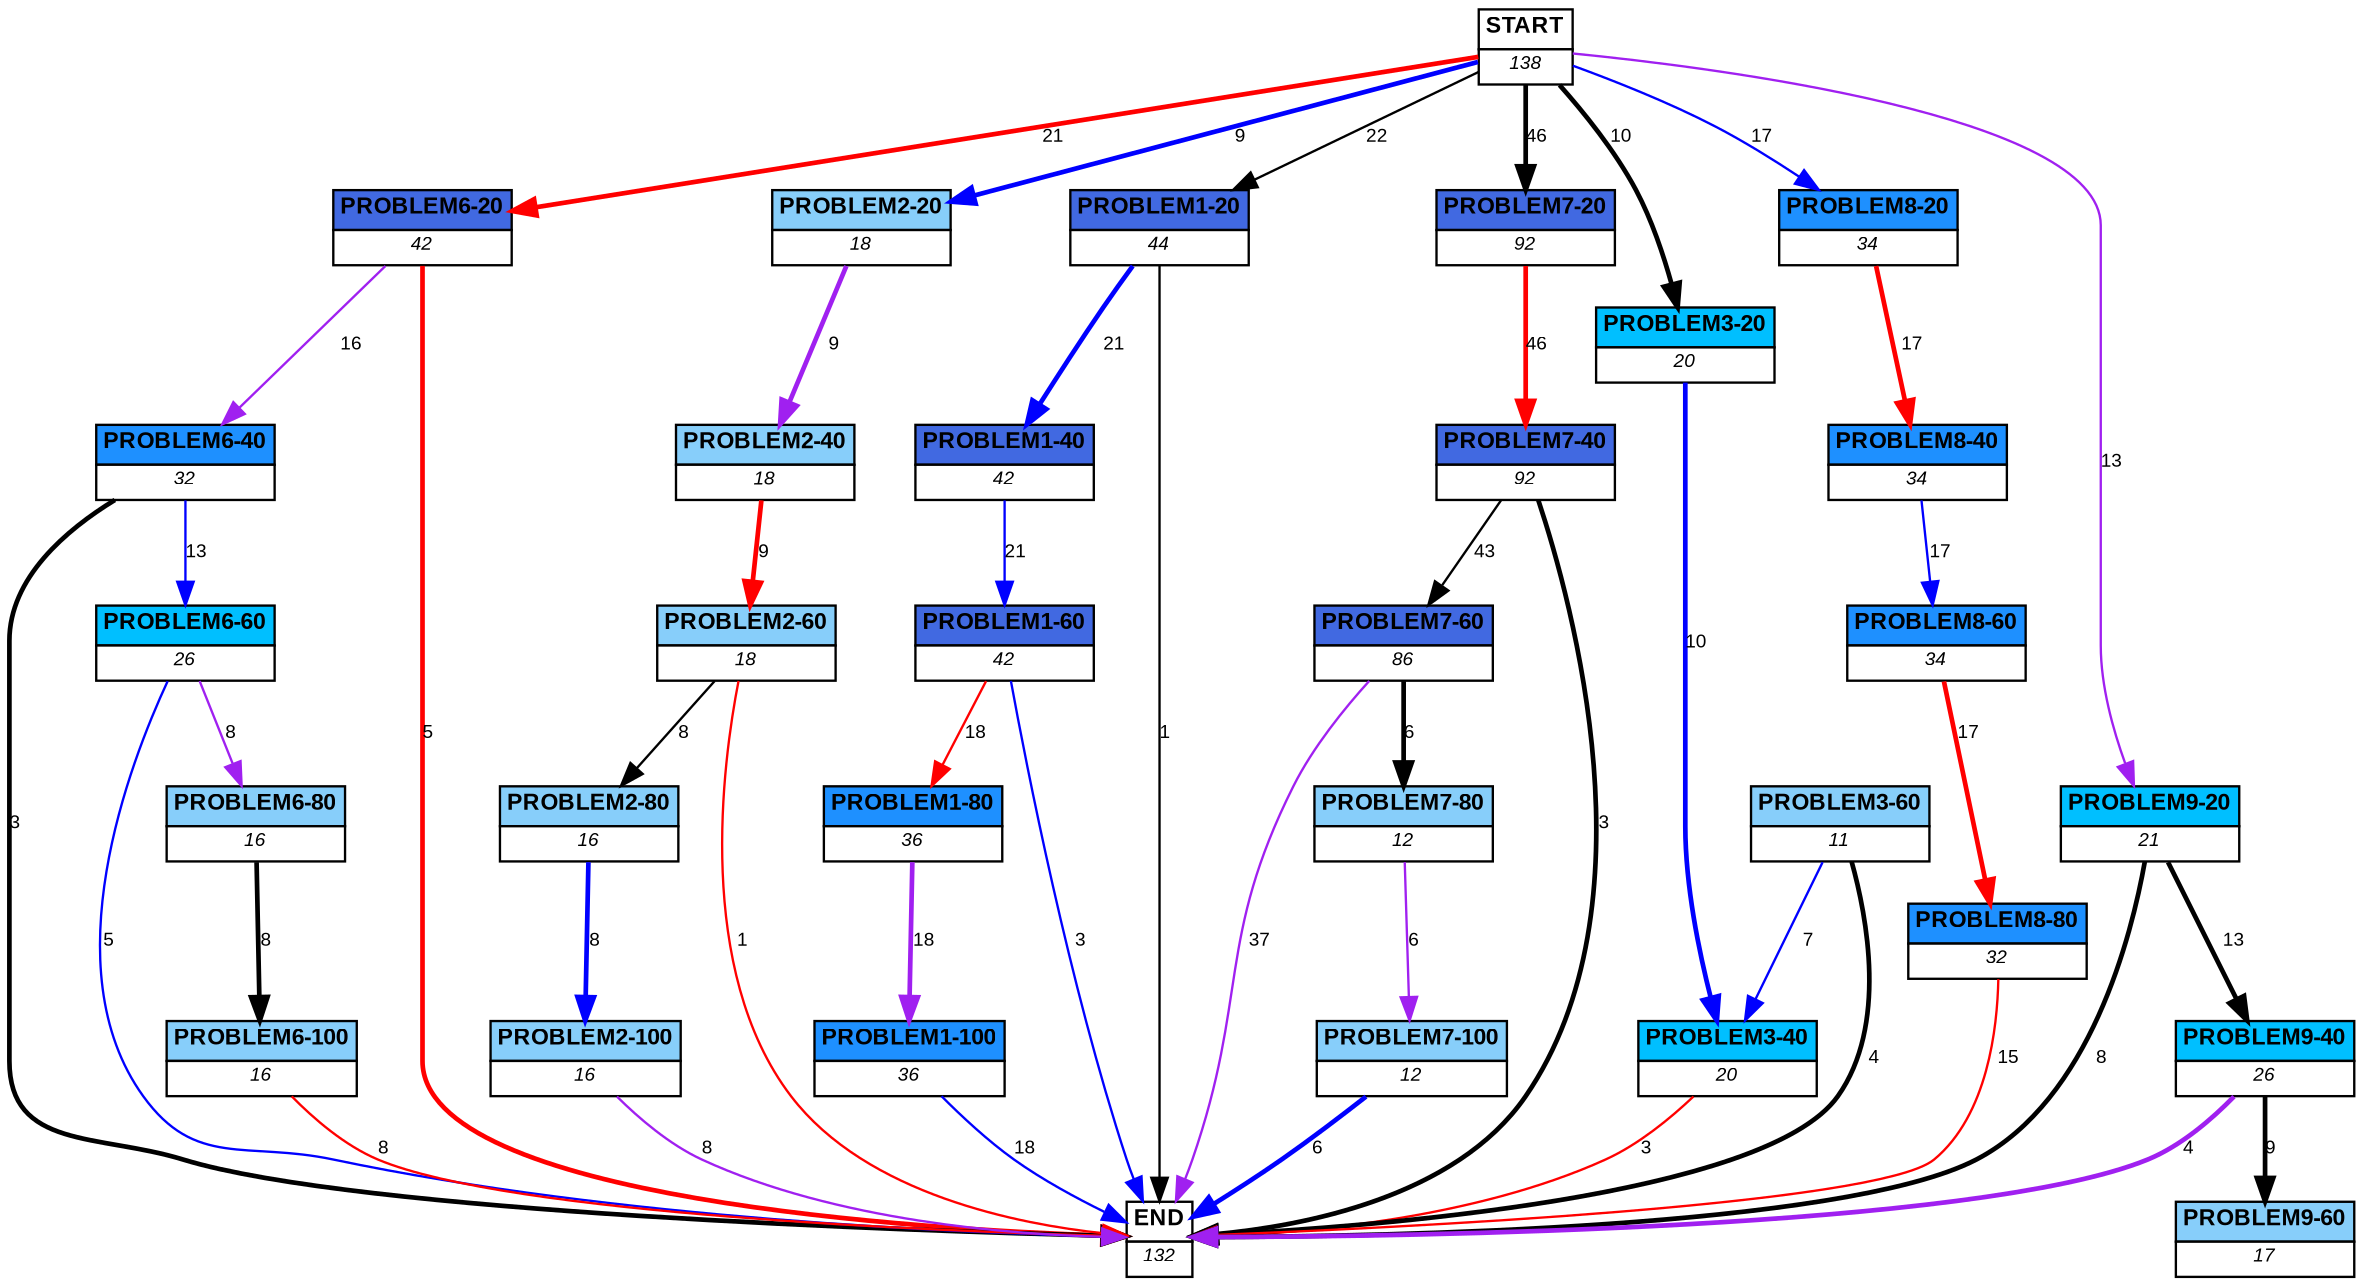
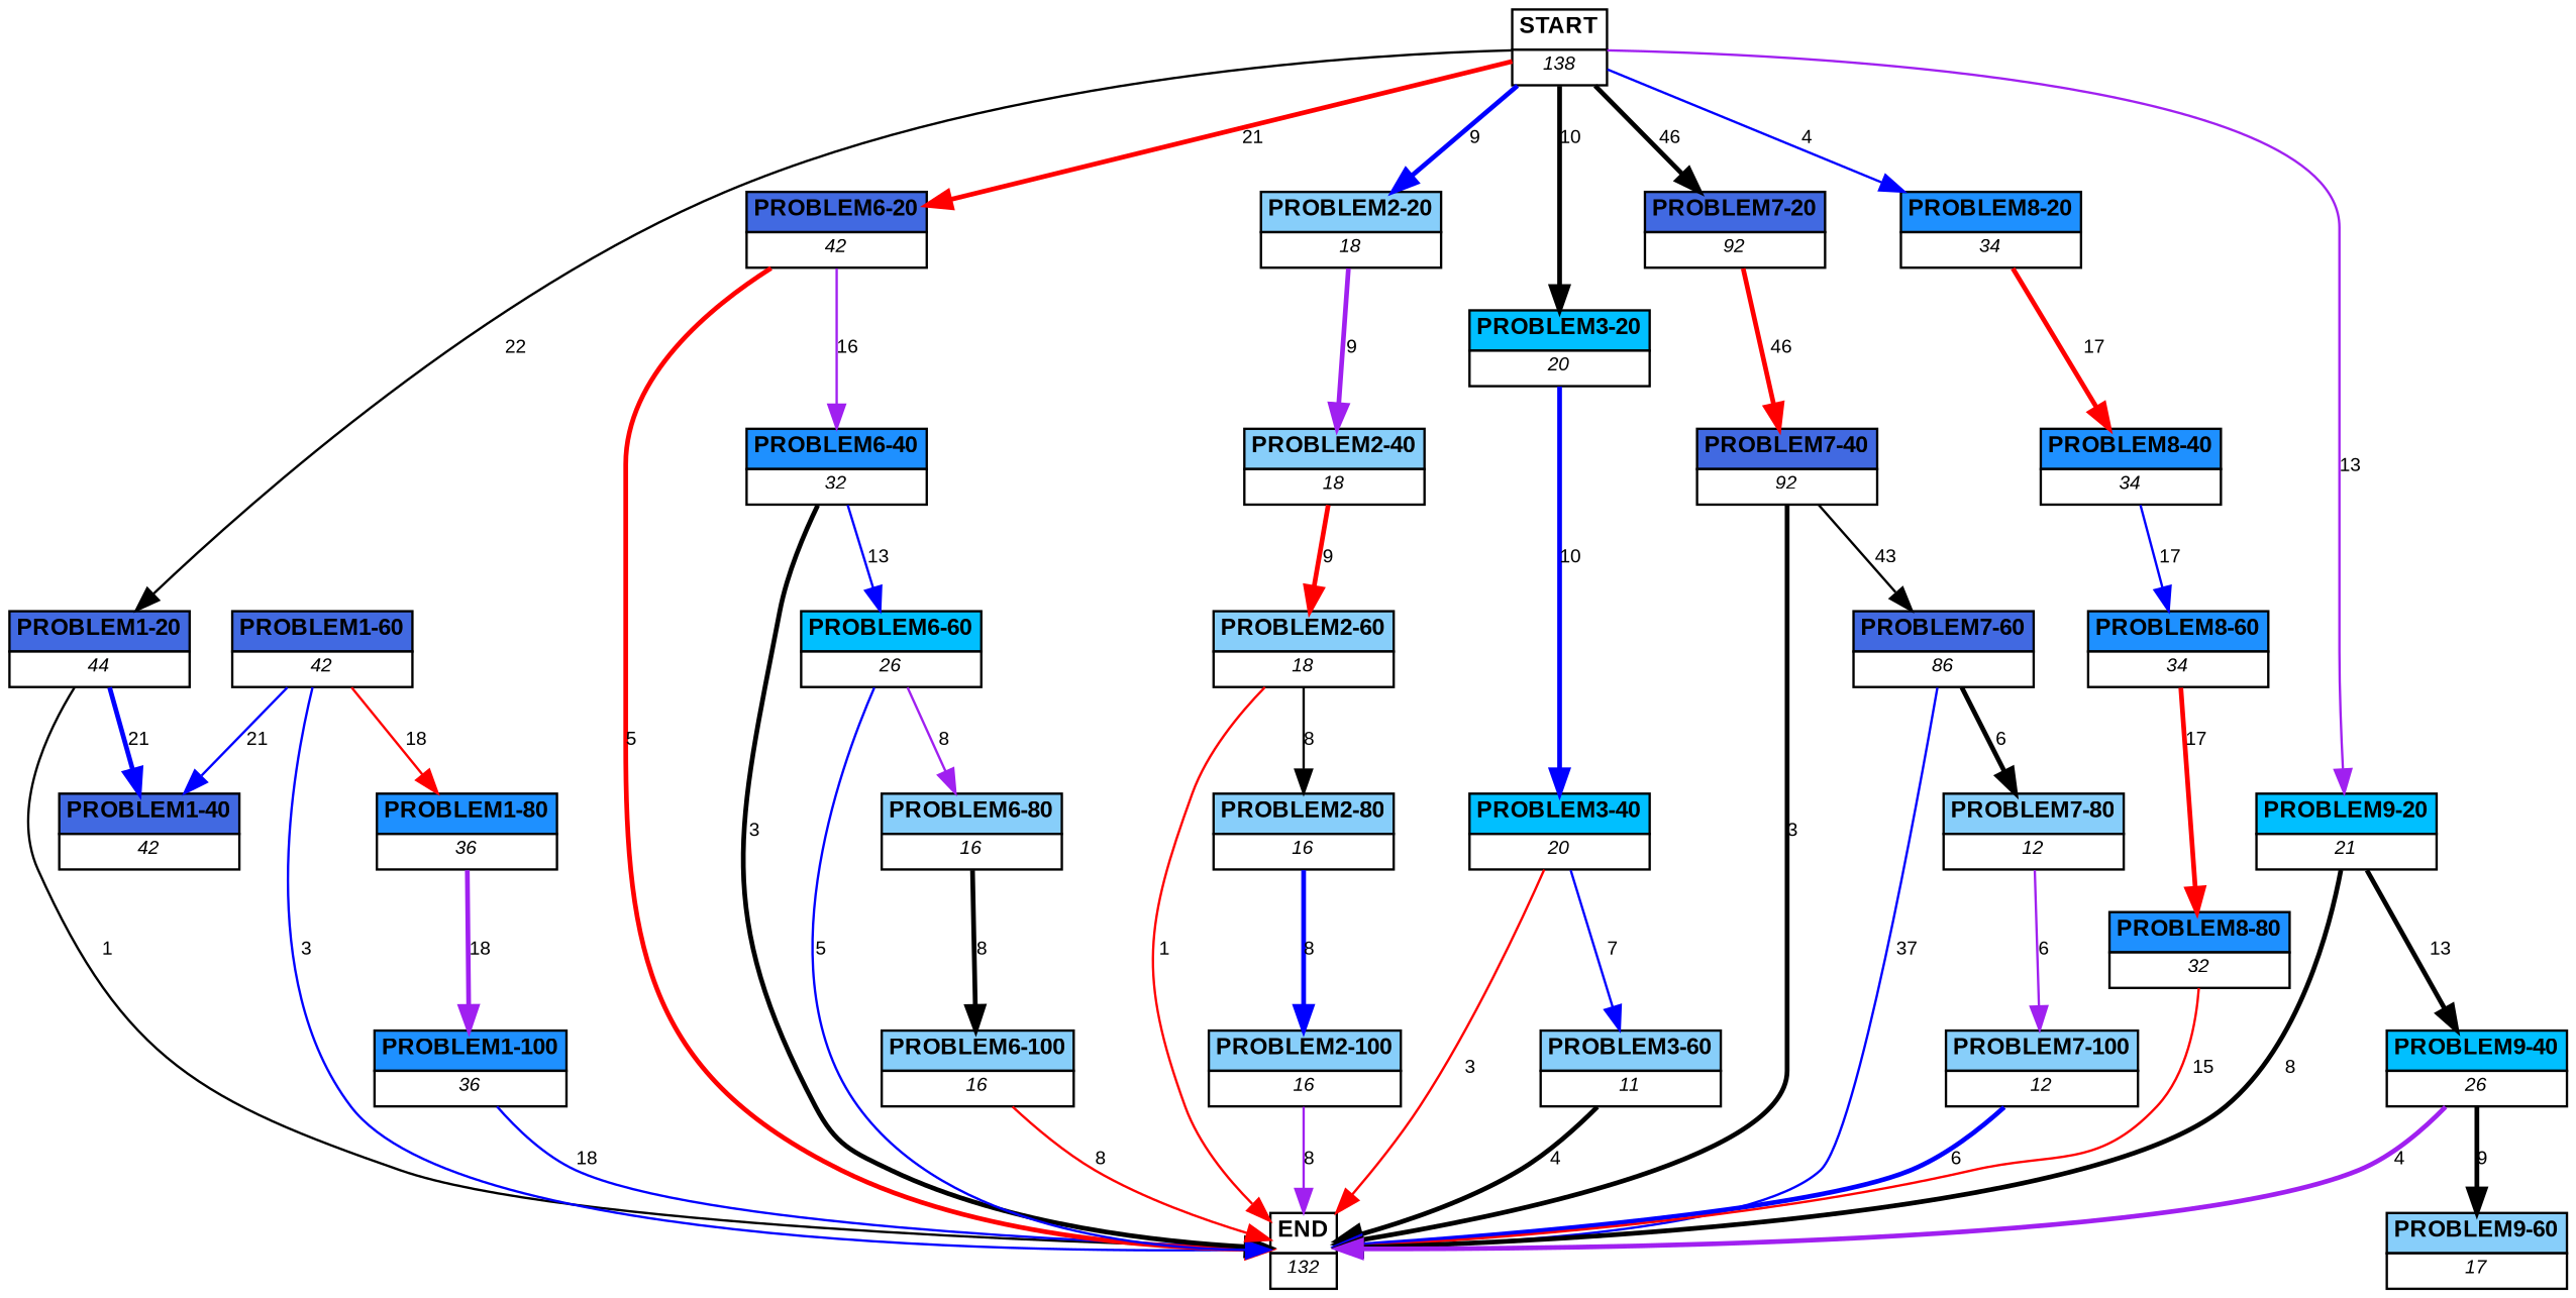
  digraph {
    node [shape=plain]
    edge [color=blue fontname=Arial fontsize=8 labelfloat=false style=bold]
    n1 [label=<<table border="0" cellborder="1" cellspacing="0"><tr><td bgcolor="royalblue"><FONT face="Arial" POINT-SIZE="10"><b>PROBLEM1-20</b></FONT></td></tr><tr><td bgcolor="white"><FONT face="Arial" POINT-SIZE="8"><i>44</i></FONT></td></tr></table>>]
    n2 [label=<<table border="0" cellborder="1" cellspacing="0"><tr><td bgcolor="royalblue"><FONT face="Arial" POINT-SIZE="10"><b>PROBLEM1-40</b></FONT></td></tr><tr><td bgcolor="white"><FONT face="Arial" POINT-SIZE="8"><i>42</i></FONT></td></tr></table>>]
    n3 [label=<<table border="0" cellborder="1" cellspacing="0"><tr><td bgcolor="white"><FONT face="Arial" POINT-SIZE="10"><b>END</b></FONT></td></tr><tr><td bgcolor="white"><FONT face="Arial" POINT-SIZE="8"><i>132</i></FONT></td></tr></table>>]
    n4 [label=<<table border="0" cellborder="1" cellspacing="0"><tr><td bgcolor="royalblue"><FONT face="Arial" POINT-SIZE="10"><b>PROBLEM1-60</b></FONT></td></tr><tr><td bgcolor="white"><FONT face="Arial" POINT-SIZE="8"><i>42</i></FONT></td></tr></table>>]
    n5 [label=<<table border="0" cellborder="1" cellspacing="0"><tr><td bgcolor="dodgerblue"><FONT face="Arial" POINT-SIZE="10"><b>PROBLEM1-80</b></FONT></td></tr><tr><td bgcolor="white"><FONT face="Arial" POINT-SIZE="8"><i>36</i></FONT></td></tr></table>>]
    n6 [label=<<table border="0" cellborder="1" cellspacing="0"><tr><td bgcolor="dodgerblue"><FONT face="Arial" POINT-SIZE="10"><b>PROBLEM1-100</b></FONT></td></tr><tr><td bgcolor="white"><FONT face="Arial" POINT-SIZE="8"><i>36</i></FONT></td></tr></table>>]
    n7 [label=<<table border="0" cellborder="1" cellspacing="0"><tr><td bgcolor="royalblue"><FONT face="Arial" POINT-SIZE="10"><b>PROBLEM6-20</b></FONT></td></tr><tr><td bgcolor="white"><FONT face="Arial" POINT-SIZE="8"><i>42</i></FONT></td></tr></table>>]
    n8 [label=<<table border="0" cellborder="1" cellspacing="0"><tr><td bgcolor="dodgerblue"><FONT face="Arial" POINT-SIZE="10"><b>PROBLEM6-40</b></FONT></td></tr><tr><td bgcolor="white"><FONT face="Arial" POINT-SIZE="8"><i>32</i></FONT></td></tr></table>>]
    n9 [label=<<table border="0" cellborder="1" cellspacing="0"><tr><td bgcolor="deepskyblue"><FONT face="Arial" POINT-SIZE="10"><b>PROBLEM6-60</b></FONT></td></tr><tr><td bgcolor="white"><FONT face="Arial" POINT-SIZE="8"><i>26</i></FONT></td></tr></table>>]
    n10 [label=<<table border="0" cellborder="1" cellspacing="0"><tr><td bgcolor="lightskyblue"><FONT face="Arial" POINT-SIZE="10"><b>PROBLEM6-80</b></FONT></td></tr><tr><td bgcolor="white"><FONT face="Arial" POINT-SIZE="8"><i>16</i></FONT></td></tr></table>>]
    n11 [label=<<table border="0" cellborder="1" cellspacing="0"><tr><td bgcolor="lightskyblue"><FONT face="Arial" POINT-SIZE="10"><b>PROBLEM6-100</b></FONT></td></tr><tr><td bgcolor="white"><FONT face="Arial" POINT-SIZE="8"><i>16</i></FONT></td></tr></table>>]
    n12 [label=<<table border="0" cellborder="1" cellspacing="0"><tr><td bgcolor="lightskyblue"><FONT face="Arial" POINT-SIZE="10"><b>PROBLEM2-20</b></FONT></td></tr><tr><td bgcolor="white"><FONT face="Arial" POINT-SIZE="8"><i>18</i></FONT></td></tr></table>>]
    n13 [label=<<table border="0" cellborder="1" cellspacing="0"><tr><td bgcolor="lightskyblue"><FONT face="Arial" POINT-SIZE="10"><b>PROBLEM2-40</b></FONT></td></tr><tr><td bgcolor="white"><FONT face="Arial" POINT-SIZE="8"><i>18</i></FONT></td></tr></table>>]
    n14 [label=<<table border="0" cellborder="1" cellspacing="0"><tr><td bgcolor="lightskyblue"><FONT face="Arial" POINT-SIZE="10"><b>PROBLEM2-60</b></FONT></td></tr><tr><td bgcolor="white"><FONT face="Arial" POINT-SIZE="8"><i>18</i></FONT></td></tr></table>>]
    n15 [label=<<table border="0" cellborder="1" cellspacing="0"><tr><td bgcolor="lightskyblue"><FONT face="Arial" POINT-SIZE="10"><b>PROBLEM2-80</b></FONT></td></tr><tr><td bgcolor="white"><FONT face="Arial" POINT-SIZE="8"><i>16</i></FONT></td></tr></table>>]
    n16 [label=<<table border="0" cellborder="1" cellspacing="0"><tr><td bgcolor="lightskyblue"><FONT face="Arial" POINT-SIZE="10"><b>PROBLEM2-100</b></FONT></td></tr><tr><td bgcolor="white"><FONT face="Arial" POINT-SIZE="8"><i>16</i></FONT></td></tr></table>>]
    n17 [label=<<table border="0" cellborder="1" cellspacing="0"><tr><td bgcolor="deepskyblue"><FONT face="Arial" POINT-SIZE="10"><b>PROBLEM3-20</b></FONT></td></tr><tr><td bgcolor="white"><FONT face="Arial" POINT-SIZE="8"><i>20</i></FONT></td></tr></table>>]
    n18 [label=<<table border="0" cellborder="1" cellspacing="0"><tr><td bgcolor="deepskyblue"><FONT face="Arial" POINT-SIZE="10"><b>PROBLEM3-40</b></FONT></td></tr><tr><td bgcolor="white"><FONT face="Arial" POINT-SIZE="8"><i>20</i></FONT></td></tr></table>>]
    n19 [label=<<table border="0" cellborder="1" cellspacing="0"><tr><td bgcolor="lightskyblue"><FONT face="Arial" POINT-SIZE="10"><b>PROBLEM3-60</b></FONT></td></tr><tr><td bgcolor="white"><FONT face="Arial" POINT-SIZE="8"><i>11</i></FONT></td></tr></table>>]
    n20 [label=<<table border="0" cellborder="1" cellspacing="0"><tr><td bgcolor="royalblue"><FONT face="Arial" POINT-SIZE="10"><b>PROBLEM7-20</b></FONT></td></tr><tr><td bgcolor="white"><FONT face="Arial" POINT-SIZE="8"><i>92</i></FONT></td></tr></table>>]
    n21 [label=<<table border="0" cellborder="1" cellspacing="0"><tr><td bgcolor="royalblue"><FONT face="Arial" POINT-SIZE="10"><b>PROBLEM7-40</b></FONT></td></tr><tr><td bgcolor="white"><FONT face="Arial" POINT-SIZE="8"><i>92</i></FONT></td></tr></table>>]
    n22 [label=<<table border="0" cellborder="1" cellspacing="0"><tr><td bgcolor="royalblue"><FONT face="Arial" POINT-SIZE="10"><b>PROBLEM7-60</b></FONT></td></tr><tr><td bgcolor="white"><FONT face="Arial" POINT-SIZE="8"><i>86</i></FONT></td></tr></table>>]
    n23 [label=<<table border="0" cellborder="1" cellspacing="0"><tr><td bgcolor="lightskyblue"><FONT face="Arial" POINT-SIZE="10"><b>PROBLEM7-80</b></FONT></td></tr><tr><td bgcolor="white"><FONT face="Arial" POINT-SIZE="8"><i>12</i></FONT></td></tr></table>>]
    n24 [label=<<table border="0" cellborder="1" cellspacing="0"><tr><td bgcolor="lightskyblue"><FONT face="Arial" POINT-SIZE="10"><b>PROBLEM7-100</b></FONT></td></tr><tr><td bgcolor="white"><FONT face="Arial" POINT-SIZE="8"><i>12</i></FONT></td></tr></table>>]
    n25 [label=<<table border="0" cellborder="1" cellspacing="0"><tr><td bgcolor="dodgerblue"><FONT face="Arial" POINT-SIZE="10"><b>PROBLEM8-20</b></FONT></td></tr><tr><td bgcolor="white"><FONT face="Arial" POINT-SIZE="8"><i>34</i></FONT></td></tr></table>>]
    n26 [label=<<table border="0" cellborder="1" cellspacing="0"><tr><td bgcolor="dodgerblue"><FONT face="Arial" POINT-SIZE="10"><b>PROBLEM8-40</b></FONT></td></tr><tr><td bgcolor="white"><FONT face="Arial" POINT-SIZE="8"><i>34</i></FONT></td></tr></table>>]
    n27 [label=<<table border="0" cellborder="1" cellspacing="0"><tr><td bgcolor="dodgerblue"><FONT face="Arial" POINT-SIZE="10"><b>PROBLEM8-60</b></FONT></td></tr><tr><td bgcolor="white"><FONT face="Arial" POINT-SIZE="8"><i>34</i></FONT></td></tr></table>>]
    n28 [label=<<table border="0" cellborder="1" cellspacing="0"><tr><td bgcolor="dodgerblue"><FONT face="Arial" POINT-SIZE="10"><b>PROBLEM8-80</b></FONT></td></tr><tr><td bgcolor="white"><FONT face="Arial" POINT-SIZE="8"><i>32</i></FONT></td></tr></table>>]
    n29 [label=<<table border="0" cellborder="1" cellspacing="0"><tr><td bgcolor="deepskyblue"><FONT face="Arial" POINT-SIZE="10"><b>PROBLEM9-20</b></FONT></td></tr><tr><td bgcolor="white"><FONT face="Arial" POINT-SIZE="8"><i>21</i></FONT></td></tr></table>>]
    n30 [label=<<table border="0" cellborder="1" cellspacing="0"><tr><td bgcolor="deepskyblue"><FONT face="Arial" POINT-SIZE="10"><b>PROBLEM9-40</b></FONT></td></tr><tr><td bgcolor="white"><FONT face="Arial" POINT-SIZE="8"><i>26</i></FONT></td></tr></table>>]
    n31 [label=<<table border="0" cellborder="1" cellspacing="0"><tr><td bgcolor="lightskyblue"><FONT face="Arial" POINT-SIZE="10"><b>PROBLEM9-60</b></FONT></td></tr><tr><td bgcolor="white"><FONT face="Arial" POINT-SIZE="8"><i>17</i></FONT></td></tr></table>>]
    n32 [label=<<table border="0" cellborder="1" cellspacing="0"><tr><td bgcolor="white"><FONT face="Arial" POINT-SIZE="10"><b>START</b></FONT></td></tr><tr><td bgcolor="white"><FONT face="Arial" POINT-SIZE="8"><i>138</i></FONT></td></tr></table>>]
    n1 -> n2 [label=21]
    n1 -> n3 [color=black label=1 style=solid]
-   n2 -> n4 [label=21 style=solid]
+   n4 -> n2 [label=21 style=solid]
    n4 -> n3 [label=3 style=solid]
    n4 -> n5 [color=red label=18 style=solid]
    n5 -> n6 [color=purple label=18]
    n6 -> n3 [label=18 style=solid]
    n7 -> n3 [color=red label=5]
    n7 -> n8 [color=purple label=16 style=solid]
    n8 -> n3 [color=black label=3]
    n8 -> n9 [label=13 style=solid]
    n9 -> n3 [label=5 style=solid]
    n9 -> n10 [color=purple label=8 style=solid]
    n10 -> n11 [color=black label=8]
    n11 -> n3 [color=red label=8 style=solid]
    n12 -> n13 [color=purple label=9]
    n13 -> n14 [color=red label=9]
    n14 -> n3 [color=red label=1 style=solid]
    n14 -> n15 [color=black label=8 style=solid]
    n15 -> n16 [label=8]
    n16 -> n3 [color=purple label=8 style=solid]
    n17 -> n18 [label=10]
    n18 -> n3 [color=red label=3 style=solid]
-   n19 -> n18 [label=7 style=solid]
+   n18 -> n19 [label=7 style=solid]
    n19 -> n3 [color=black label=4]
    n20 -> n21 [color=red label=46]
    n21 -> n3 [color=black label=3]
    n21 -> n22 [color=black label=43 style=solid]
-   n22 -> n3 [color=purple label=37 style=solid]
+   n22 -> n3 [label=37 style=solid]
    n22 -> n23 [color=black label=6]
    n23 -> n24 [color=purple label=6 style=solid]
    n24 -> n3 [label=6]
    n25 -> n26 [color=red label=17]
    n26 -> n27 [label=17 style=solid]
    n27 -> n28 [color=red label=17]
    n28 -> n3 [color=red label=15 style=solid]
    n29 -> n3 [color=black label=8]
    n29 -> n30 [color=black label=13]
    n30 -> n3 [color=purple label=4]
    n30 -> n31 [color=black label=9]
    n32 -> n1 [color=black label=22 style=solid]
    n32 -> n7 [color=red label=21]
    n32 -> n12 [label=9]
    n32 -> n17 [color=black label=10]
    n32 -> n20 [color=black label=46]
-   n32 -> n25 [label=17 style=solid]
+   n32 -> n25 [label=4 style=solid]
    n32 -> n29 [color=purple label=13 style=solid]
  }
